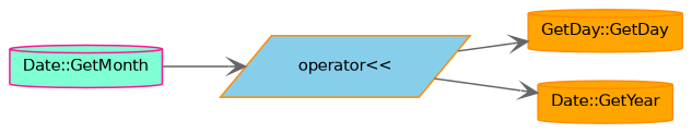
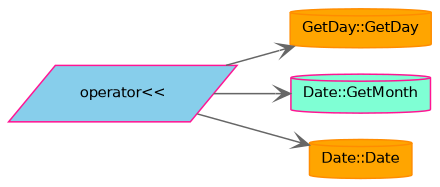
  digraph {
    rankdir=LR
    node [color=deeppink fillcolor=orange fontname=Helvetica fontsize=10 shape=cylinder style=filled]
    edge [arrowhead=vee color=gray40 fontname=Helvetica fontsize=10 labelfontname=Helvetica labelfontsize=10 style=solid]
-   n1 [color=darkorange fillcolor=skyblue fontcolor=black height=0.2 label="operator\<\<" shape=parallelogram width=0.4]
+   n1 [fillcolor=skyblue fontcolor=black height=0.2 label="operator\<\<" shape=parallelogram width=0.4]
    n2 [color=darkorange height=0.2 label="GetDay::GetDay" width=0.4]
    n3 [fillcolor=aquamarine height=0.2 label="Date::GetMonth" width=0.4]
-   n4 [color=darkorange height=0.2 label="Date::GetYear" width=0.4]
+   n4 [color=darkorange height=0.2 label="Date::Date" width=0.4]
    n1 -> n2
-   n3 -> n1
+   n1 -> n3
    n1 -> n4
  }
